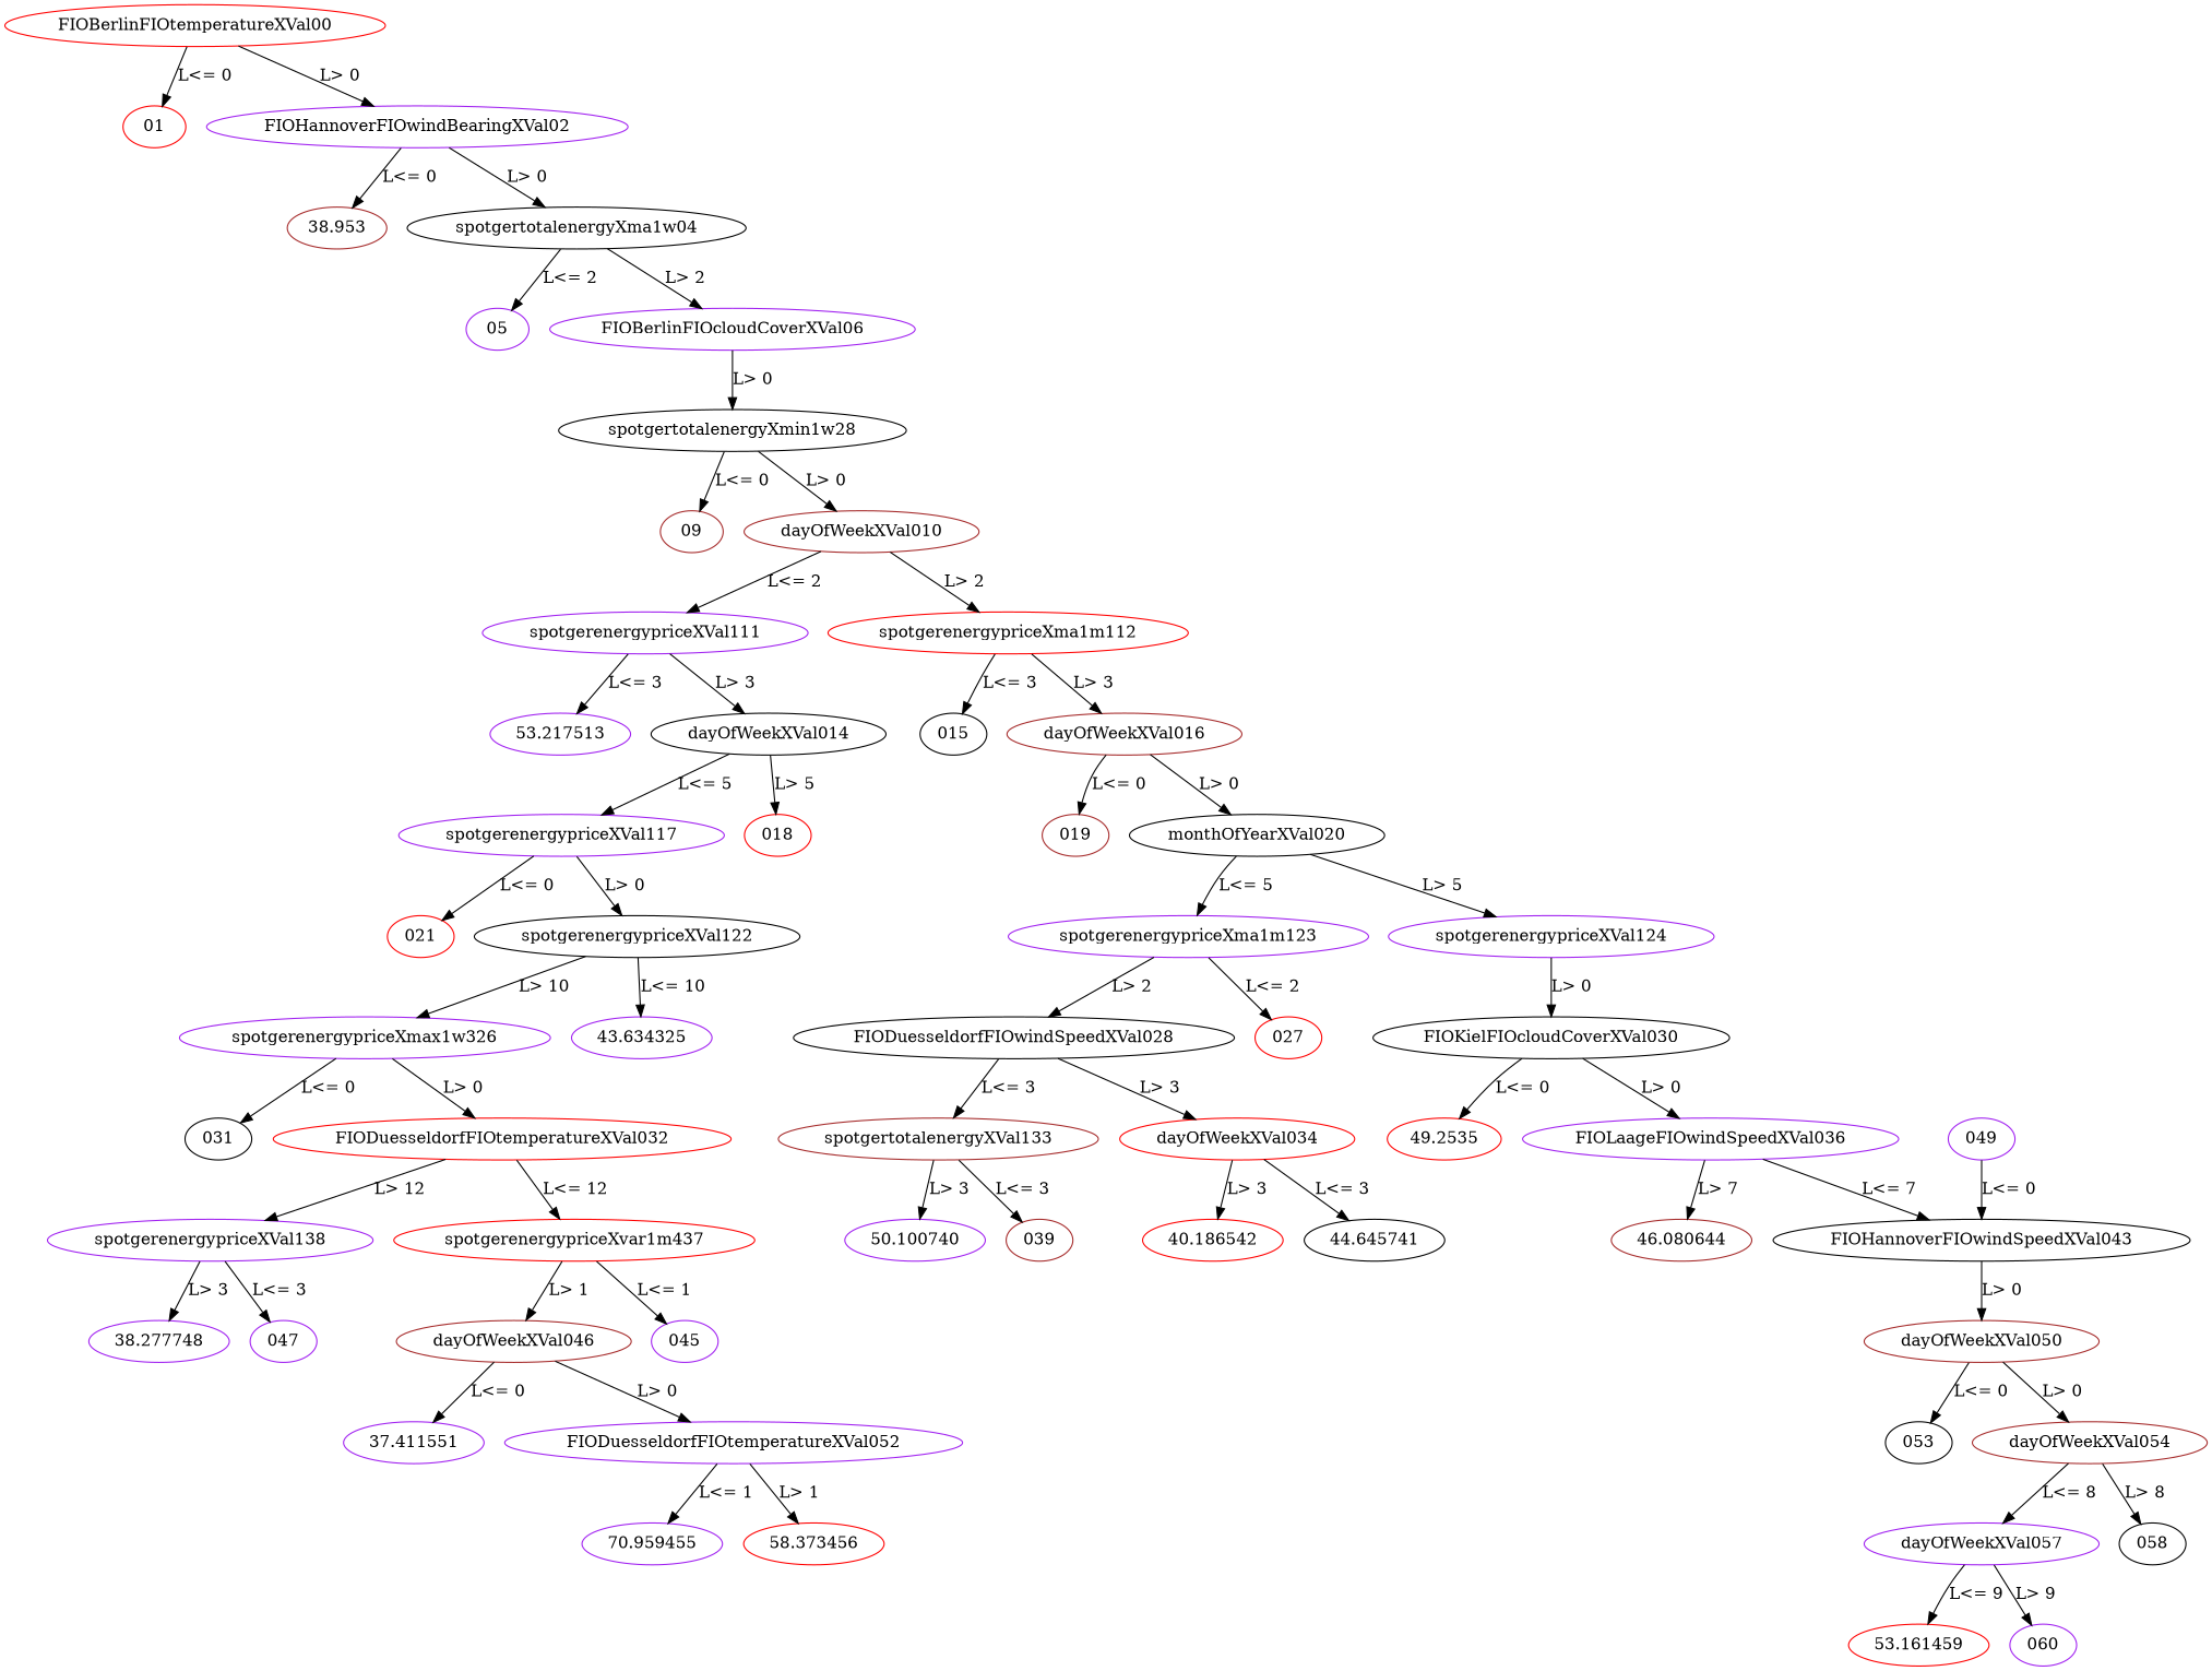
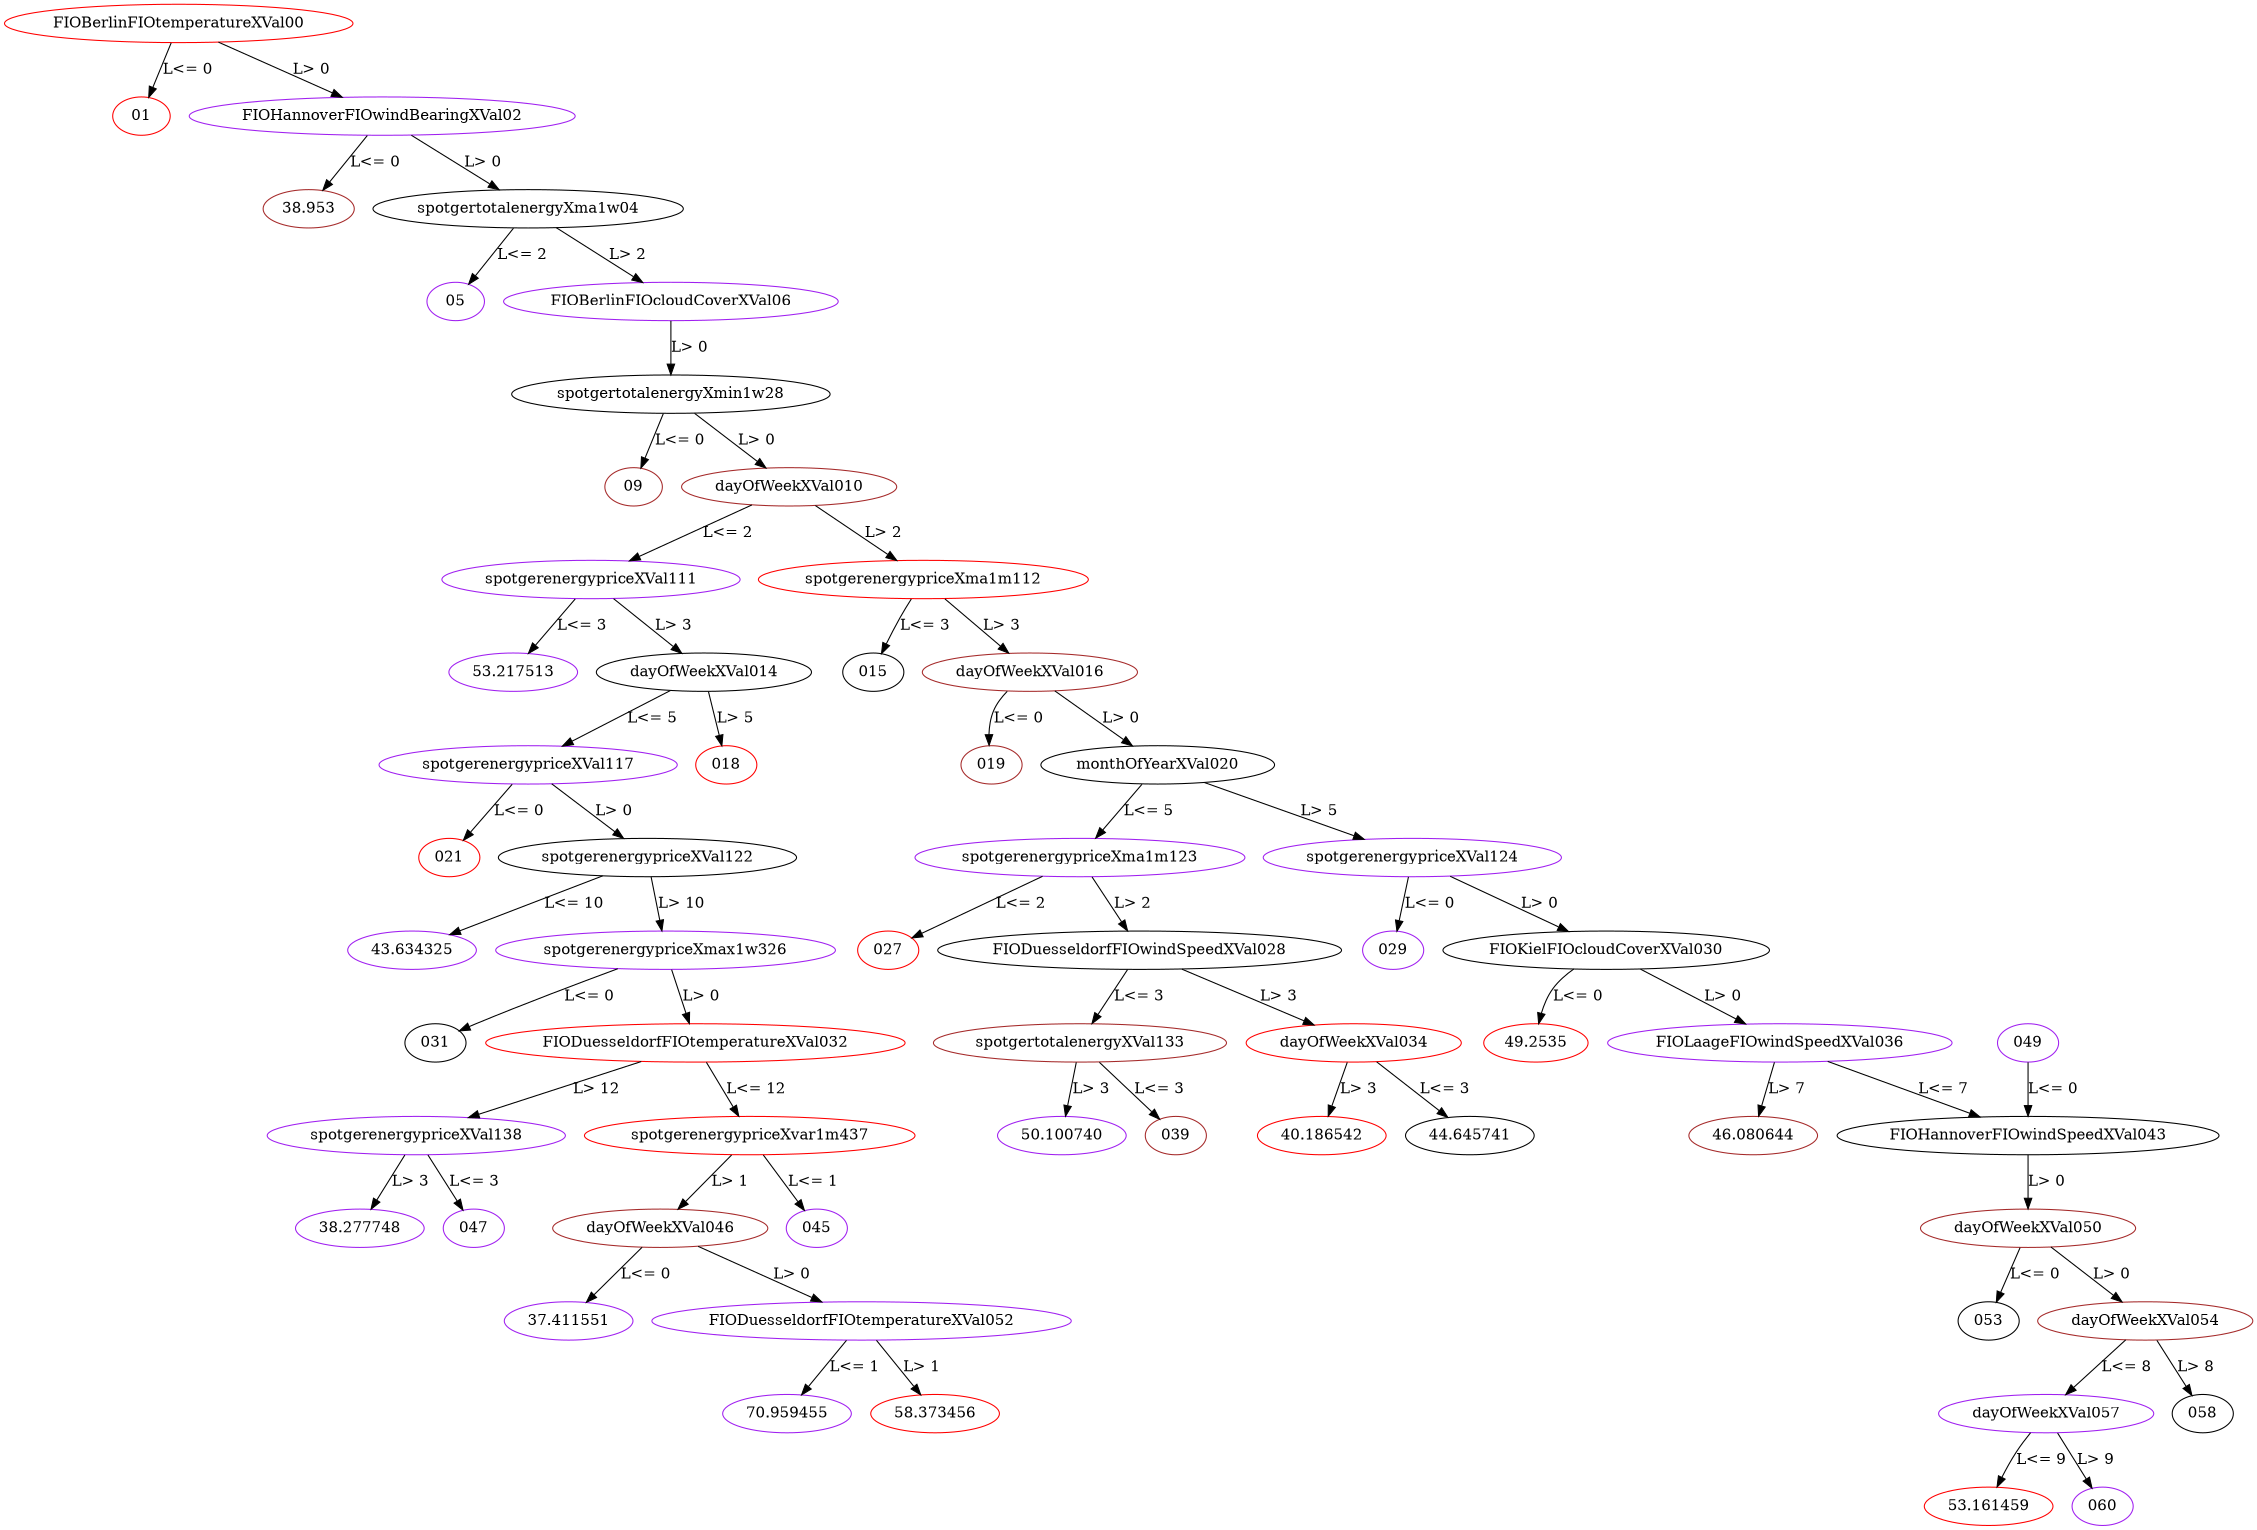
  digraph {
    node [color=purple]
    FIOBerlinFIOtemperatureXVal00 [color=red]
    01 [color=red]
    FIOHannoverFIOwindBearingXVal02
    38.953 [color=brown]
    spotgertotalenergyXma1w04 [color=black]
    05
    FIOBerlinFIOcloudCoverXVal06
    spotgertotalenergyXmin1w28 [color=black]
    09 [color=brown]
    dayOfWeekXVal010 [color=brown]
    spotgerenergypriceXVal111
    spotgerenergypriceXma1m112 [color=red]
    53.217513
    dayOfWeekXVal014 [color=black]
    015 [color=black]
    dayOfWeekXVal016 [color=brown]
    spotgerenergypriceXVal117
    018 [color=red]
    019 [color=brown]
    monthOfYearXVal020 [color=black]
    021 [color=red]
    spotgerenergypriceXVal122 [color=black]
    spotgerenergypriceXma1m123
    spotgerenergypriceXVal124
    43.634325
    spotgerenergypriceXmax1w326
    027 [color=red]
    FIODuesseldorfFIOwindSpeedXVal028 [color=black]
+   029
    FIOKielFIOcloudCoverXVal030 [color=black]
    031 [color=black]
    FIODuesseldorfFIOtemperatureXVal032 [color=red]
    spotgertotalenergyXVal133 [color=brown]
    dayOfWeekXVal034 [color=red]
    49.2535 [color=red]
    FIOLaageFIOwindSpeedXVal036
    spotgerenergypriceXvar1m437 [color=red]
    spotgerenergypriceXVal138
    039 [color=brown]
    50.100740
    44.645741 [color=black]
    40.186542 [color=red]
    FIOHannoverFIOwindSpeedXVal043 [color=black]
    46.080644 [color=brown]
    045
    dayOfWeekXVal046 [color=brown]
    047
    38.277748
    dayOfWeekXVal050 [color=brown]
    37.411551
    FIODuesseldorfFIOtemperatureXVal052
    049
    053 [color=black]
    dayOfWeekXVal054 [color=brown]
    70.959455
    58.373456 [color=red]
    dayOfWeekXVal057
    058 [color=black]
    53.161459 [color=red]
    060
    FIOBerlinFIOtemperatureXVal00 -> 01 [label="L<= 0"]
    FIOBerlinFIOtemperatureXVal00 -> FIOHannoverFIOwindBearingXVal02 [label="L> 0"]
    FIOHannoverFIOwindBearingXVal02 -> 38.953 [label="L<= 0"]
    FIOHannoverFIOwindBearingXVal02 -> spotgertotalenergyXma1w04 [label="L> 0"]
    spotgertotalenergyXma1w04 -> 05 [label="L<= 2"]
    spotgertotalenergyXma1w04 -> FIOBerlinFIOcloudCoverXVal06 [label="L> 2"]
    FIOBerlinFIOcloudCoverXVal06 -> spotgertotalenergyXmin1w28 [label="L> 0"]
    spotgertotalenergyXmin1w28 -> 09 [label="L<= 0"]
    spotgertotalenergyXmin1w28 -> dayOfWeekXVal010 [label="L> 0"]
    dayOfWeekXVal010 -> spotgerenergypriceXVal111 [label="L<= 2"]
    dayOfWeekXVal010 -> spotgerenergypriceXma1m112 [label="L> 2"]
    spotgerenergypriceXVal111 -> 53.217513 [label="L<= 3"]
    spotgerenergypriceXVal111 -> dayOfWeekXVal014 [label="L> 3"]
    spotgerenergypriceXma1m112 -> 015 [label="L<= 3"]
    spotgerenergypriceXma1m112 -> dayOfWeekXVal016 [label="L> 3"]
    dayOfWeekXVal014 -> spotgerenergypriceXVal117 [label="L<= 5"]
    dayOfWeekXVal014 -> 018 [label="L> 5"]
    dayOfWeekXVal016 -> 019 [label="L<= 0"]
    dayOfWeekXVal016 -> monthOfYearXVal020 [label="L> 0"]
    spotgerenergypriceXVal117 -> 021 [label="L<= 0"]
    spotgerenergypriceXVal117 -> spotgerenergypriceXVal122 [label="L> 0"]
    monthOfYearXVal020 -> spotgerenergypriceXma1m123 [label="L<= 5"]
    monthOfYearXVal020 -> spotgerenergypriceXVal124 [label="L> 5"]
    spotgerenergypriceXVal122 -> 43.634325 [label="L<= 10"]
    spotgerenergypriceXVal122 -> spotgerenergypriceXmax1w326 [label="L> 10"]
    spotgerenergypriceXma1m123 -> 027 [label="L<= 2"]
    spotgerenergypriceXma1m123 -> FIODuesseldorfFIOwindSpeedXVal028 [label="L> 2"]
+   spotgerenergypriceXVal124 -> 029 [label="L<= 0"]
    spotgerenergypriceXVal124 -> FIOKielFIOcloudCoverXVal030 [label="L> 0"]
    spotgerenergypriceXmax1w326 -> 031 [label="L<= 0"]
    spotgerenergypriceXmax1w326 -> FIODuesseldorfFIOtemperatureXVal032 [label="L> 0"]
    FIODuesseldorfFIOwindSpeedXVal028 -> spotgertotalenergyXVal133 [label="L<= 3"]
    FIODuesseldorfFIOwindSpeedXVal028 -> dayOfWeekXVal034 [label="L> 3"]
    FIOKielFIOcloudCoverXVal030 -> 49.2535 [label="L<= 0"]
    FIOKielFIOcloudCoverXVal030 -> FIOLaageFIOwindSpeedXVal036 [label="L> 0"]
    FIODuesseldorfFIOtemperatureXVal032 -> spotgerenergypriceXvar1m437 [label="L<= 12"]
    FIODuesseldorfFIOtemperatureXVal032 -> spotgerenergypriceXVal138 [label="L> 12"]
    spotgertotalenergyXVal133 -> 039 [label="L<= 3"]
    spotgertotalenergyXVal133 -> 50.100740 [label="L> 3"]
    dayOfWeekXVal034 -> 44.645741 [label="L<= 3"]
    dayOfWeekXVal034 -> 40.186542 [label="L> 3"]
    FIOLaageFIOwindSpeedXVal036 -> FIOHannoverFIOwindSpeedXVal043 [label="L<= 7"]
    FIOLaageFIOwindSpeedXVal036 -> 46.080644 [label="L> 7"]
    spotgerenergypriceXvar1m437 -> 045 [label="L<= 1"]
    spotgerenergypriceXvar1m437 -> dayOfWeekXVal046 [label="L> 1"]
    spotgerenergypriceXVal138 -> 047 [label="L<= 3"]
    spotgerenergypriceXVal138 -> 38.277748 [label="L> 3"]
    FIOHannoverFIOwindSpeedXVal043 -> dayOfWeekXVal050 [label="L> 0"]
    dayOfWeekXVal046 -> 37.411551 [label="L<= 0"]
    dayOfWeekXVal046 -> FIODuesseldorfFIOtemperatureXVal052 [label="L> 0"]
    dayOfWeekXVal050 -> 053 [label="L<= 0"]
    dayOfWeekXVal050 -> dayOfWeekXVal054 [label="L> 0"]
    FIODuesseldorfFIOtemperatureXVal052 -> 70.959455 [label="L<= 1"]
    FIODuesseldorfFIOtemperatureXVal052 -> 58.373456 [label="L> 1"]
    049 -> FIOHannoverFIOwindSpeedXVal043 [label="L<= 0"]
    dayOfWeekXVal054 -> dayOfWeekXVal057 [label="L<= 8"]
    dayOfWeekXVal054 -> 058 [label="L> 8"]
    dayOfWeekXVal057 -> 53.161459 [label="L<= 9"]
    dayOfWeekXVal057 -> 060 [label="L> 9"]
  }
